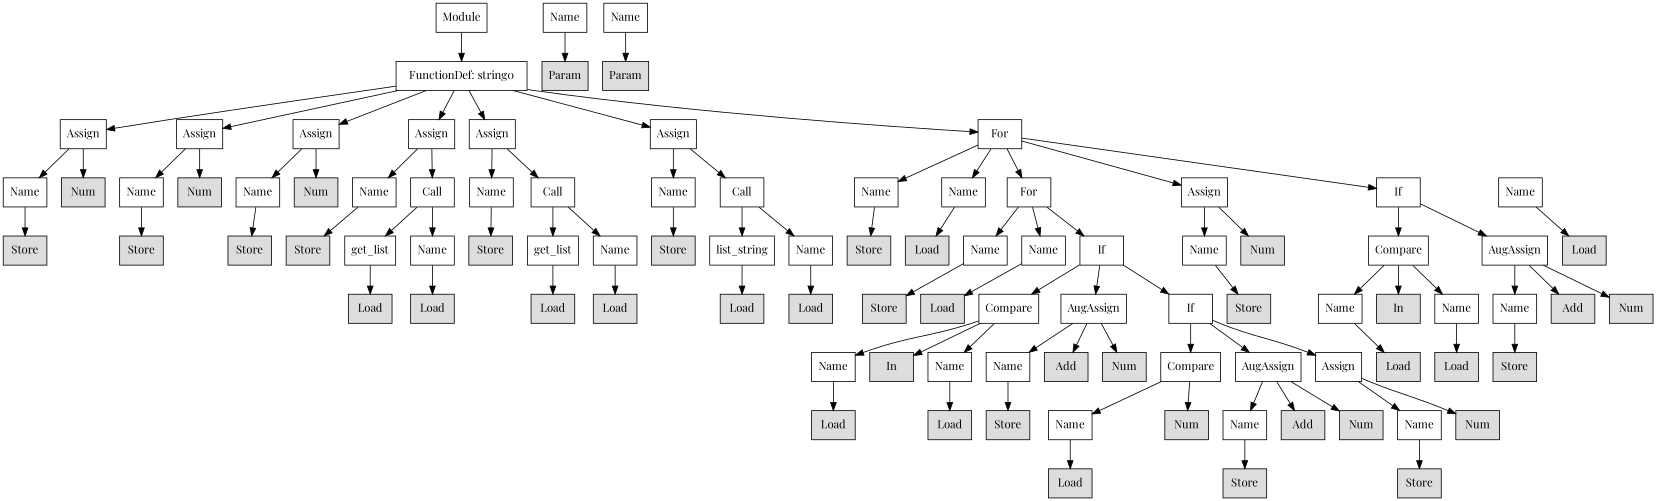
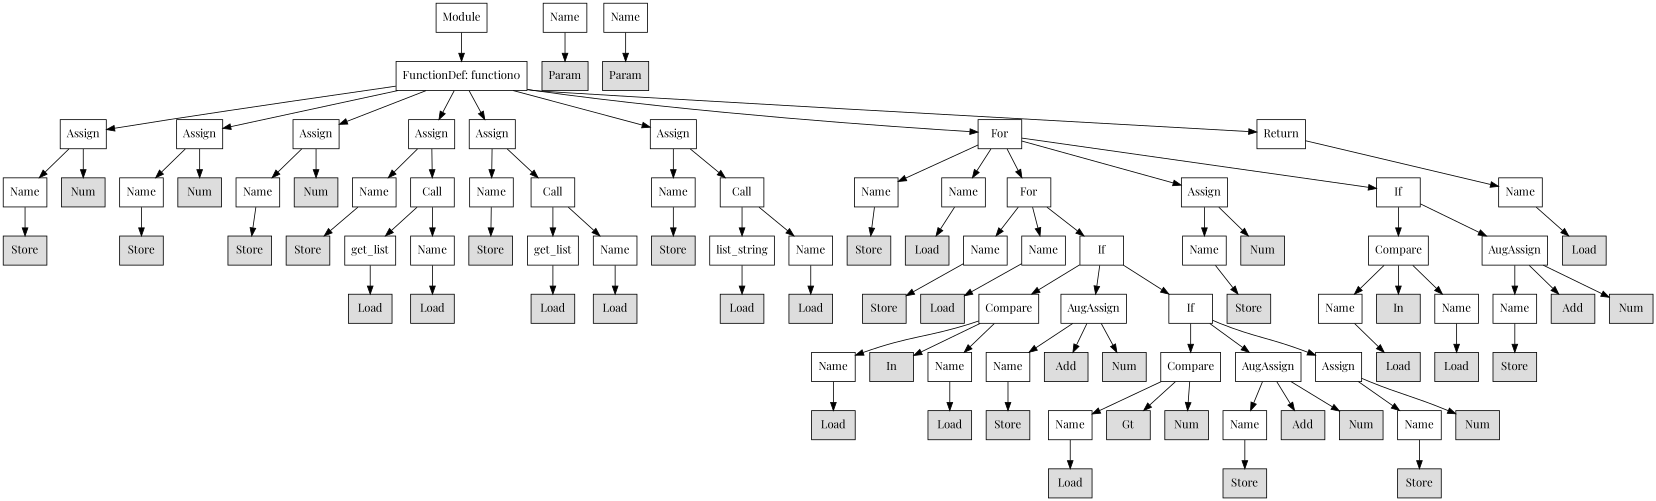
  digraph {
    fontname="Playfair Display"
    node [fontname="Playfair Display" shape=rect]
    edge [fontname="Playfair Display"]
    n1 [label=Module]
-   n2 [label="FunctionDef: string0"]
+   n2 [label="FunctionDef: function0"]
    n3 [label=Assign]
    n4 [label=Assign]
    n5 [label=Assign]
    n6 [label=Assign]
    n7 [label=Assign]
    n8 [label=Assign]
    n9 [label=For]
+   n10 [label=Return]
    n11 [label=Name]
    n12 [fillcolor="#dddddd" label=Num style=filled]
    n13 [label=Name]
    n14 [fillcolor="#dddddd" label=Num style=filled]
    n15 [label=Name]
    n16 [fillcolor="#dddddd" label=Num style=filled]
    n17 [label=Name]
    n18 [label=Call]
    n19 [label=Name]
    n20 [label=Call]
    n21 [label=Name]
    n22 [label=Call]
    n23 [label=Name]
    n24 [label=Name]
    n25 [label=For]
    n26 [label=Assign]
    n27 [label=If]
    n28 [label=Name]
    n29 [label=Name]
    n30 [fillcolor="#dddddd" label=Param style=filled]
    n31 [label=Name]
    n32 [fillcolor="#dddddd" label=Param style=filled]
    n33 [fillcolor="#dddddd" label=Store style=filled]
    n34 [fillcolor="#dddddd" label=Store style=filled]
    n35 [fillcolor="#dddddd" label=Store style=filled]
    n36 [fillcolor="#dddddd" label=Store style=filled]
    n37 [label=get_list]
    n38 [label=Name]
    n39 [fillcolor="#dddddd" label=Store style=filled]
    n40 [label=get_list]
    n41 [label=Name]
    n42 [fillcolor="#dddddd" label=Store style=filled]
    n43 [label=list_string]
    n44 [label=Name]
    n45 [fillcolor="#dddddd" label=Store style=filled]
    n46 [fillcolor="#dddddd" label=Load style=filled]
    n47 [label=Name]
    n48 [label=Name]
    n49 [label=If]
    n50 [label=Name]
    n51 [fillcolor="#dddddd" label=Num style=filled]
    n52 [label=Compare]
    n53 [label=AugAssign]
    n54 [fillcolor="#dddddd" label=Load style=filled]
    n55 [fillcolor="#dddddd" label=Load style=filled]
    n56 [fillcolor="#dddddd" label=Load style=filled]
    n57 [fillcolor="#dddddd" label=Load style=filled]
    n58 [fillcolor="#dddddd" label=Load style=filled]
    n59 [fillcolor="#dddddd" label=Load style=filled]
    n60 [fillcolor="#dddddd" label=Load style=filled]
    n61 [fillcolor="#dddddd" label=Store style=filled]
    n62 [fillcolor="#dddddd" label=Load style=filled]
    n63 [label=Compare]
    n64 [label=AugAssign]
    n65 [label=If]
    n66 [fillcolor="#dddddd" label=Store style=filled]
    n67 [label=Name]
    n68 [fillcolor="#dddddd" label=In style=filled]
    n69 [label=Name]
    n70 [label=Name]
    n71 [fillcolor="#dddddd" label=Add style=filled]
    n72 [fillcolor="#dddddd" label=Num style=filled]
    n73 [label=Name]
    n74 [fillcolor="#dddddd" label=In style=filled]
    n75 [label=Name]
    n76 [label=Name]
    n77 [fillcolor="#dddddd" label=Add style=filled]
    n78 [fillcolor="#dddddd" label=Num style=filled]
    n79 [label=Compare]
    n80 [label=AugAssign]
    n81 [label=Assign]
    n82 [fillcolor="#dddddd" label=Load style=filled]
    n83 [fillcolor="#dddddd" label=Load style=filled]
    n84 [fillcolor="#dddddd" label=Store style=filled]
    n85 [fillcolor="#dddddd" label=Load style=filled]
    n86 [fillcolor="#dddddd" label=Load style=filled]
    n87 [fillcolor="#dddddd" label=Store style=filled]
    n88 [label=Name]
+   n89 [fillcolor="#dddddd" label=Gt style=filled]
    n90 [fillcolor="#dddddd" label=Num style=filled]
    n91 [label=Name]
    n92 [fillcolor="#dddddd" label=Add style=filled]
    n93 [fillcolor="#dddddd" label=Num style=filled]
    n94 [label=Name]
    n95 [fillcolor="#dddddd" label=Num style=filled]
    n96 [fillcolor="#dddddd" label=Load style=filled]
    n97 [fillcolor="#dddddd" label=Store style=filled]
    n98 [fillcolor="#dddddd" label=Store style=filled]
    n1 -> n2
    n2 -> n3
    n2 -> n4
    n2 -> n5
    n2 -> n6
    n2 -> n7
    n2 -> n8
    n2 -> n9
+   n2 -> n10
    n3 -> n11
    n3 -> n12
    n4 -> n13
    n4 -> n14
    n5 -> n15
    n5 -> n16
    n6 -> n17
    n6 -> n18
    n7 -> n19
    n7 -> n20
    n8 -> n21
    n8 -> n22
    n9 -> n23
    n9 -> n24
    n9 -> n25
    n9 -> n26
    n9 -> n27
+   n10 -> n28
    n11 -> n33
    n13 -> n34
    n15 -> n35
    n17 -> n36
    n18 -> n37
    n18 -> n38
    n19 -> n39
    n20 -> n40
    n20 -> n41
    n21 -> n42
    n22 -> n43
    n22 -> n44
    n23 -> n45
    n24 -> n46
    n25 -> n47
    n25 -> n48
    n25 -> n49
    n26 -> n50
    n26 -> n51
    n27 -> n52
    n27 -> n53
    n28 -> n54
    n29 -> n30
    n31 -> n32
    n37 -> n55
    n38 -> n56
    n40 -> n57
    n41 -> n58
    n43 -> n59
    n44 -> n60
    n47 -> n61
    n48 -> n62
    n49 -> n63
    n49 -> n64
    n49 -> n65
    n50 -> n66
    n52 -> n67
    n52 -> n68
    n52 -> n69
    n53 -> n70
    n53 -> n71
    n53 -> n72
    n63 -> n73
    n63 -> n74
    n63 -> n75
    n64 -> n76
    n64 -> n77
    n64 -> n78
    n65 -> n79
    n65 -> n80
    n65 -> n81
    n67 -> n82
    n69 -> n83
    n70 -> n84
    n73 -> n85
    n75 -> n86
    n76 -> n87
    n79 -> n88
+   n79 -> n89
    n79 -> n90
    n80 -> n91
    n80 -> n92
    n80 -> n93
    n81 -> n94
    n81 -> n95
    n88 -> n96
    n91 -> n97
    n94 -> n98
  }
